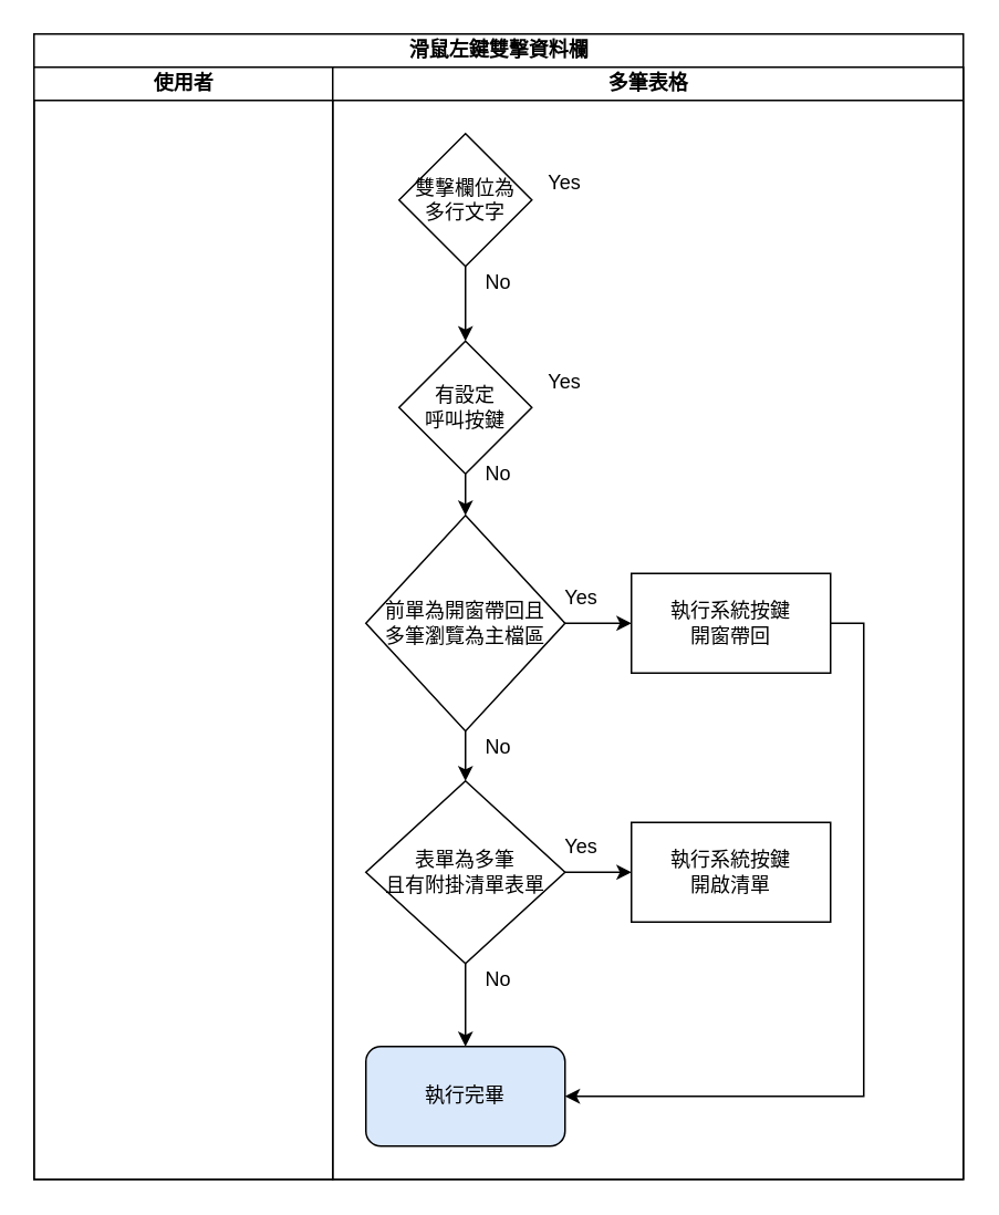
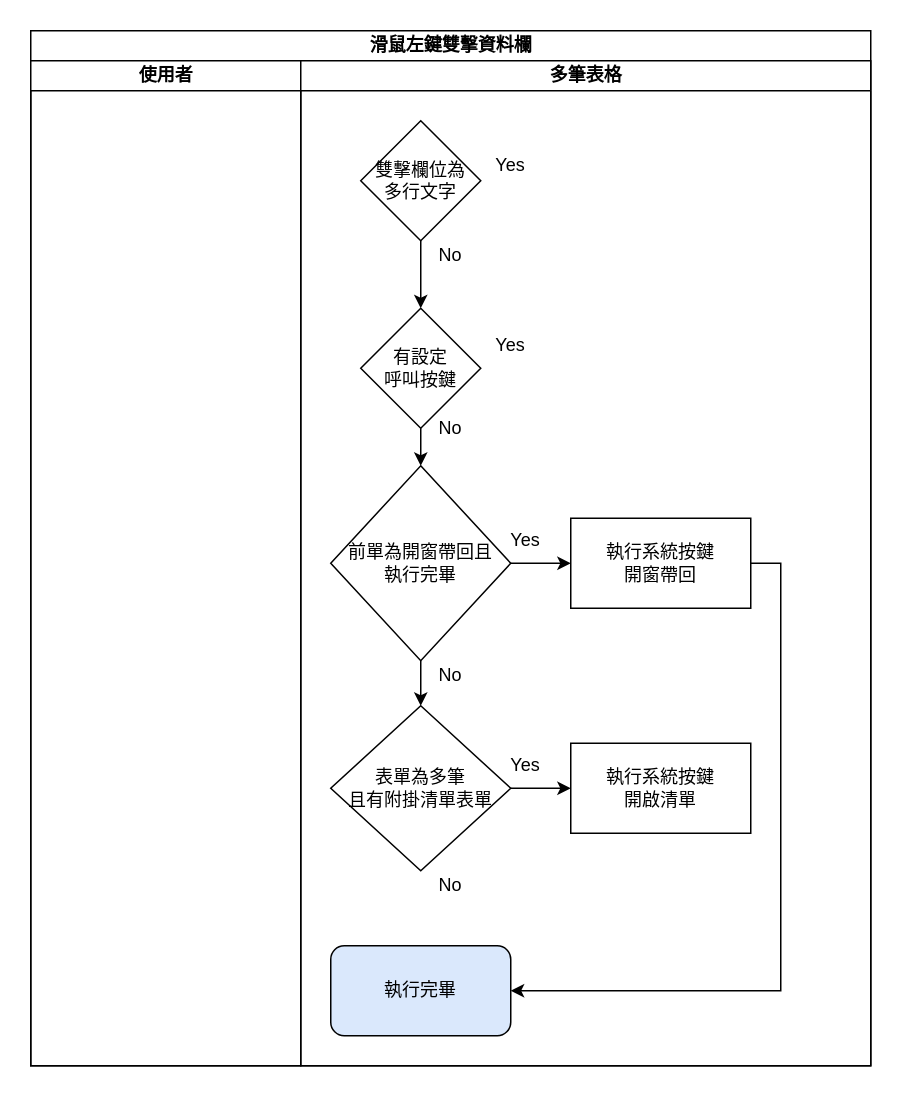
  <mxCell id="0" />
  <mxCell id="1" parent="0" />
  <mxCell id="2" value="滑鼠左鍵雙擊資料欄" style="swimlane;html=1;childLayout=stackLayout;resizeParent=1;resizeParentMax=0;startSize=20;" vertex="1" parent="1"><mxGeometry x="20" y="20" width="560" height="690" as="geometry" /></mxCell>
  <mxCell id="3" value="使用者" style="swimlane;html=1;startSize=20;" vertex="1" parent="2"><mxGeometry y="20" width="180" height="670" as="geometry" /></mxCell>
  <mxCell id="4" value="多筆表格" style="swimlane;html=1;startSize=20;" vertex="1" parent="2"><mxGeometry x="180" y="20" width="380" height="670" as="geometry" /></mxCell>
  <mxCell id="5" value="有設定&lt;br&gt;呼叫按鍵" style="rhombus;whiteSpace=wrap;html=1;" vertex="1" parent="4"><mxGeometry x="40" y="165" width="80" height="80" as="geometry" /></mxCell>
  <mxCell id="6" value="雙擊欄位為&lt;br&gt;多行文字" style="rhombus;whiteSpace=wrap;html=1;" vertex="1" parent="4"><mxGeometry x="40" y="40" width="80" height="80" as="geometry" /></mxCell>
  <mxCell id="7" value="" style="edgeStyle=orthogonalEdgeStyle;rounded=0;orthogonalLoop=1;jettySize=auto;html=1;" edge="1" parent="4" source="6" target="5"><mxGeometry relative="1" as="geometry" /></mxCell>
  <mxCell id="8" value="" style="edgeStyle=orthogonalEdgeStyle;rounded=0;orthogonalLoop=1;jettySize=auto;html=1;" edge="1" parent="4" source="5" target="9"><mxGeometry relative="1" as="geometry" /></mxCell>
- <mxCell id="9" value="前單為開窗帶回且&lt;br&gt;多筆瀏覽為主檔區" style="rhombus;whiteSpace=wrap;html=1;" vertex="1" parent="4"><mxGeometry x="20" y="270" width="120" height="130" as="geometry" /></mxCell>
+ <mxCell id="9" value="前單為開窗帶回且&lt;br&gt;執行完畢" style="rhombus;whiteSpace=wrap;html=1;" vertex="1" parent="4"><mxGeometry x="20" y="270" width="120" height="130" as="geometry" /></mxCell>
  <mxCell id="10" value="" style="edgeStyle=orthogonalEdgeStyle;rounded=0;orthogonalLoop=1;jettySize=auto;html=1;" edge="1" parent="4" source="9" target="13"><mxGeometry relative="1" as="geometry" /></mxCell>
  <mxCell id="11" value="" style="edgeStyle=orthogonalEdgeStyle;rounded=0;orthogonalLoop=1;jettySize=auto;html=1;" edge="1" parent="4" source="9" target="25"><mxGeometry relative="1" as="geometry" /></mxCell>
- <mxCell id="12" style="edgeStyle=orthogonalEdgeStyle;rounded=0;orthogonalLoop=1;jettySize=auto;html=1;" edge="1" parent="4" source="13" target="14"><mxGeometry relative="1" as="geometry" /></mxCell>
  <mxCell id="13" value="表單為多筆&lt;br&gt;且有附掛清單表單" style="rhombus;whiteSpace=wrap;html=1;" vertex="1" parent="4"><mxGeometry x="20" y="430" width="120" height="110" as="geometry" /></mxCell>
  <mxCell id="14" value="執行完畢" style="rounded=1;whiteSpace=wrap;html=1;fillColor=#dae8fc;" vertex="1" parent="4"><mxGeometry x="20" y="590" width="120" height="60" as="geometry" /></mxCell>
  <mxCell id="15" value="No" style="text;html=1;strokeColor=none;fillColor=none;align=center;verticalAlign=middle;whiteSpace=wrap;rounded=0;" vertex="1" parent="4"><mxGeometry x="80" y="120" width="40" height="20" as="geometry" /></mxCell>
  <mxCell id="16" value="No" style="text;html=1;strokeColor=none;fillColor=none;align=center;verticalAlign=middle;whiteSpace=wrap;rounded=0;" vertex="1" parent="4"><mxGeometry x="80" y="235" width="40" height="20" as="geometry" /></mxCell>
  <mxCell id="17" value="No" style="text;html=1;strokeColor=none;fillColor=none;align=center;verticalAlign=middle;whiteSpace=wrap;rounded=0;" vertex="1" parent="4"><mxGeometry x="80" y="400" width="40" height="20" as="geometry" /></mxCell>
  <mxCell id="18" value="No" style="text;html=1;strokeColor=none;fillColor=none;align=center;verticalAlign=middle;whiteSpace=wrap;rounded=0;" vertex="1" parent="4"><mxGeometry x="80" y="540" width="40" height="20" as="geometry" /></mxCell>
  <mxCell id="19" value="Yes" style="text;html=1;strokeColor=none;fillColor=none;align=center;verticalAlign=middle;whiteSpace=wrap;rounded=0;" vertex="1" parent="4"><mxGeometry x="120" y="180" width="40" height="20" as="geometry" /></mxCell>
  <mxCell id="20" value="Yes" style="text;html=1;strokeColor=none;fillColor=none;align=center;verticalAlign=middle;whiteSpace=wrap;rounded=0;" vertex="1" parent="4"><mxGeometry x="120" y="60" width="40" height="20" as="geometry" /></mxCell>
  <mxCell id="21" value="Yes" style="text;html=1;strokeColor=none;fillColor=none;align=center;verticalAlign=middle;whiteSpace=wrap;rounded=0;" vertex="1" parent="4"><mxGeometry x="130" y="460" width="40" height="20" as="geometry" /></mxCell>
  <mxCell id="22" value="Yes" style="text;html=1;strokeColor=none;fillColor=none;align=center;verticalAlign=middle;whiteSpace=wrap;rounded=0;" vertex="1" parent="4"><mxGeometry x="130" y="310" width="40" height="20" as="geometry" /></mxCell>
  <mxCell id="23" value="執行系統按鍵&lt;br&gt;開啟清單" style="rounded=0;whiteSpace=wrap;html=1;" vertex="1" parent="4"><mxGeometry x="180" y="455" width="120" height="60" as="geometry" /></mxCell>
  <mxCell id="24" style="edgeStyle=orthogonalEdgeStyle;rounded=0;orthogonalLoop=1;jettySize=auto;html=1;entryX=1;entryY=0.5;entryDx=0;entryDy=0;exitX=1;exitY=0.5;exitDx=0;exitDy=0;" edge="1" parent="4" source="25" target="14"><mxGeometry relative="1" as="geometry" /></mxCell>
  <mxCell id="25" value="執行系統按鍵&lt;br&gt;開窗帶回" style="whiteSpace=wrap;html=1;" vertex="1" parent="4"><mxGeometry x="180" y="305" width="120" height="60" as="geometry" /></mxCell>
  <mxCell id="26" value="" style="edgeStyle=orthogonalEdgeStyle;rounded=0;orthogonalLoop=1;jettySize=auto;html=1;" edge="1" parent="4" source="13"><mxGeometry relative="1" as="geometry"><mxPoint x="180" y="485" as="targetPoint" /></mxGeometry></mxCell>
